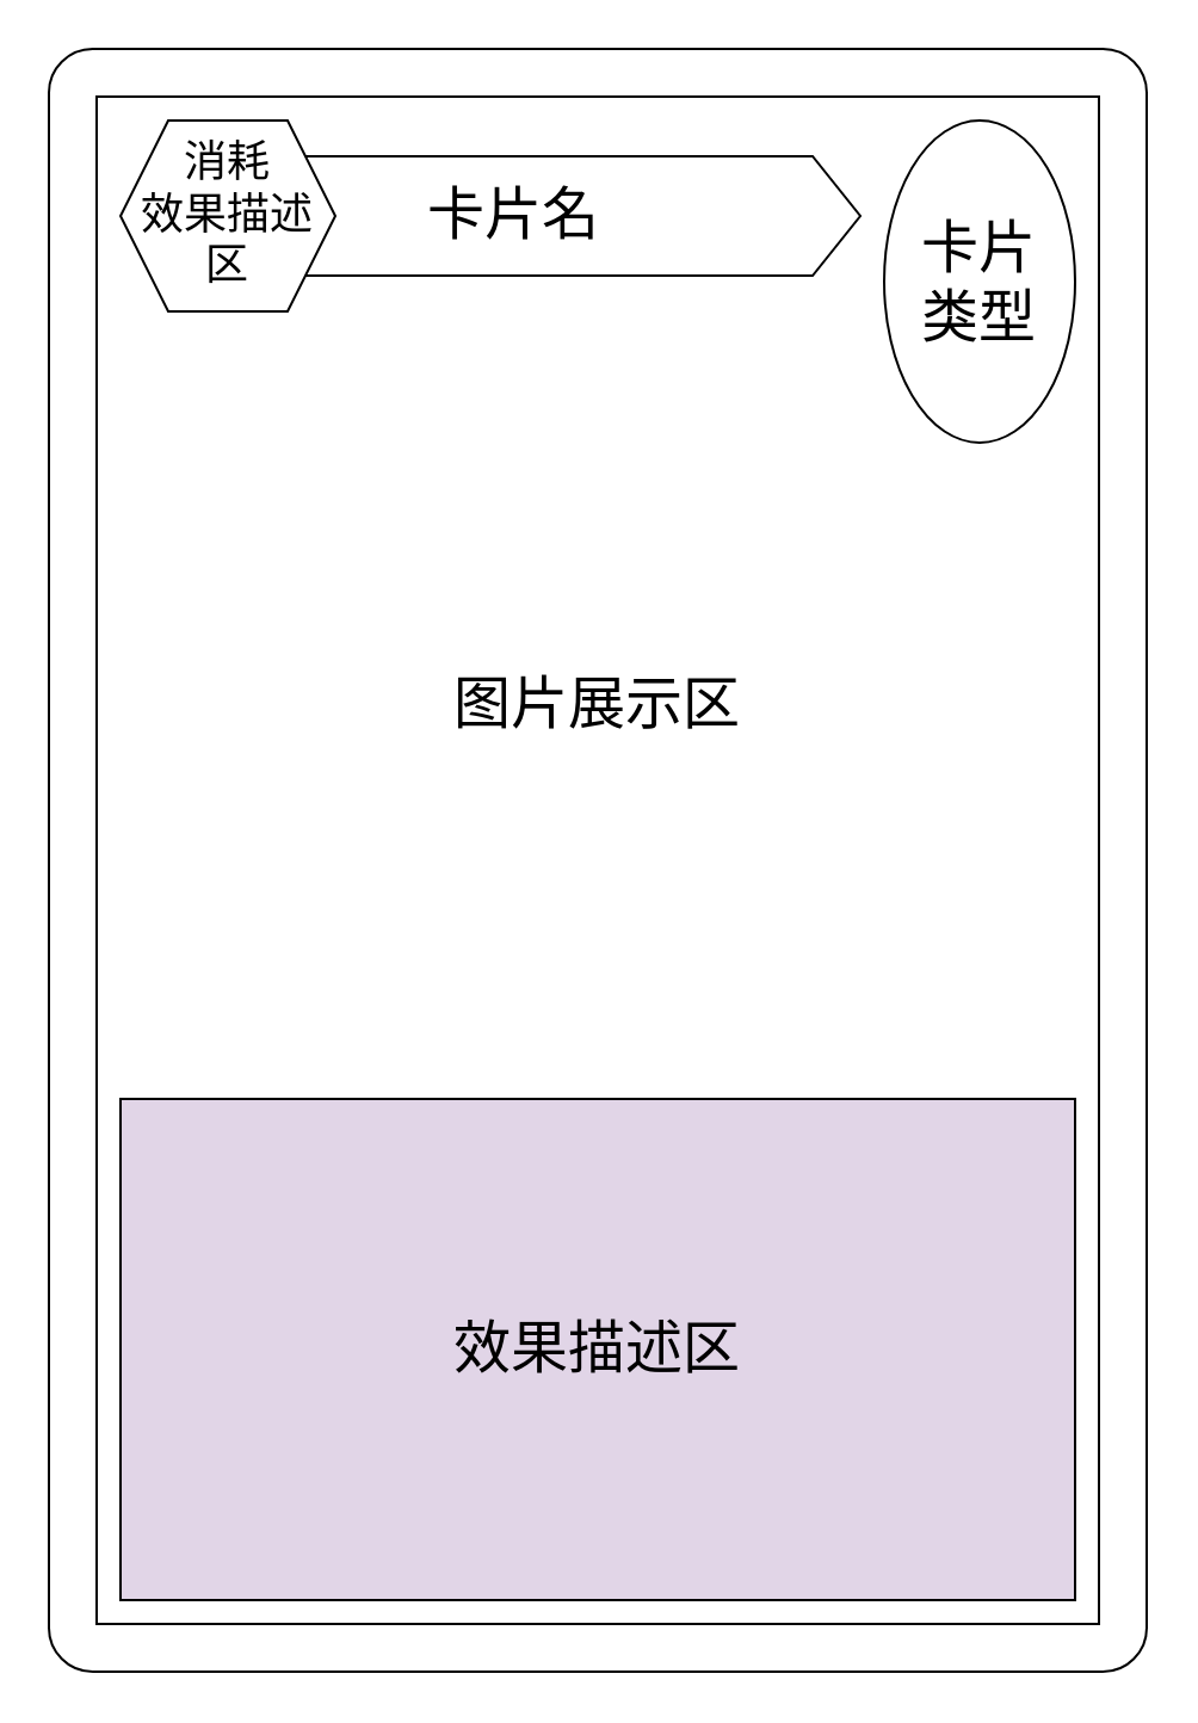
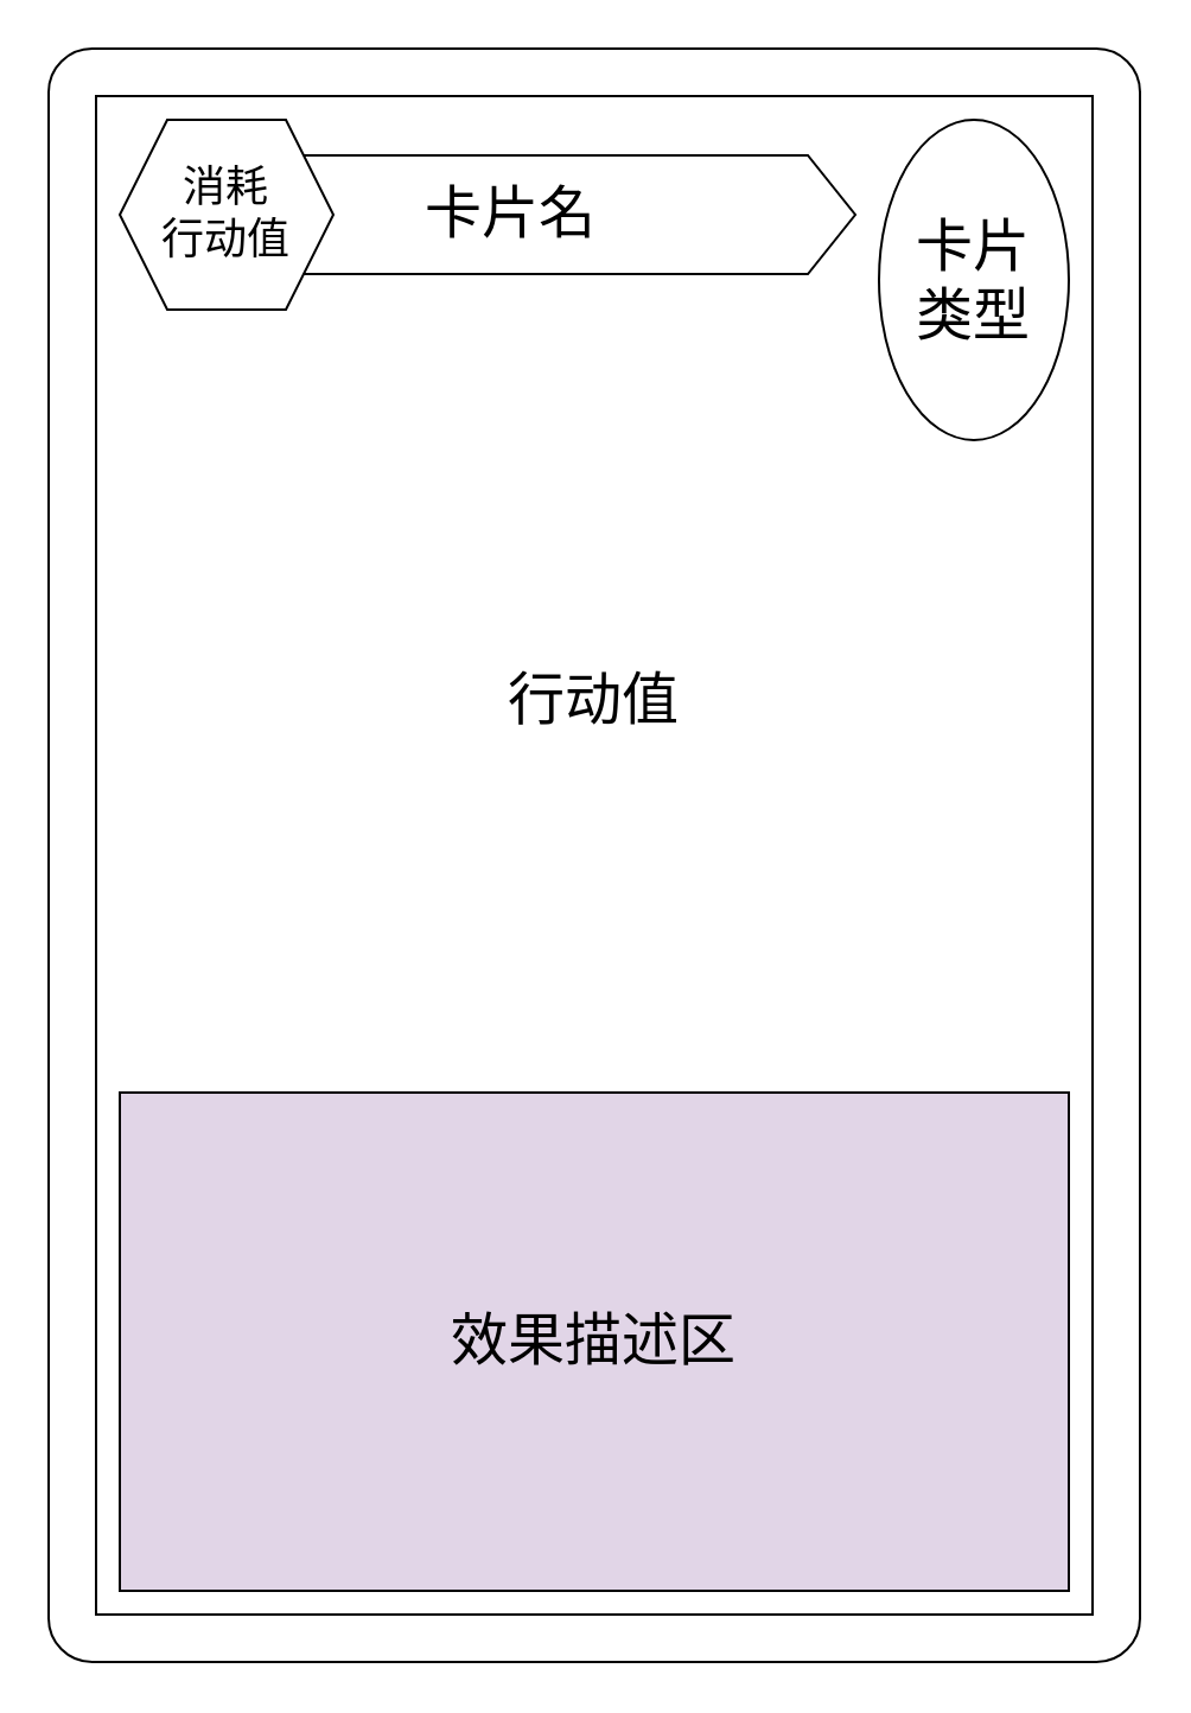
  <mxCell id="0" />
  <mxCell id="1" parent="0" />
  <mxCell id="2" value="" style="rounded=1;whiteSpace=wrap;html=1;arcSize=4;" vertex="1" parent="1"><mxGeometry x="20" y="20" width="460" height="680" as="geometry" /></mxCell>
  <mxCell id="3" value="" style="rounded=0;whiteSpace=wrap;html=1;" vertex="1" parent="1"><mxGeometry x="40" y="40" width="420" height="640" as="geometry" /></mxCell>
  <mxCell id="4" value="&lt;font style=&quot;font-size: 24px;&quot;&gt;卡片&lt;br&gt;类型&lt;/font&gt;" style="ellipse;whiteSpace=wrap;html=1;aspect=fixed;" vertex="1" parent="1"><mxGeometry x="370" y="50" width="80" height="135" as="geometry" /></mxCell>
  <mxCell id="5" value="&lt;span style=&quot;font-size: 24px;&quot;&gt;卡片名&lt;/span&gt;" style="shape=hexagon;perimeter=hexagonPerimeter2;whiteSpace=wrap;html=1;fixedSize=1;" vertex="1" parent="1"><mxGeometry x="70" y="65" width="290" height="50" as="geometry" /></mxCell>
- <mxCell id="6" value="&lt;font style=&quot;font-size: 18px;&quot;&gt;消耗&lt;br&gt;效果描述区&lt;/font&gt;" style="shape=hexagon;perimeter=hexagonPerimeter2;whiteSpace=wrap;html=1;fixedSize=1;" vertex="1" parent="1"><mxGeometry x="50" y="50" width="90" height="80" as="geometry" /></mxCell>
+ <mxCell id="6" value="&lt;font style=&quot;font-size: 18px;&quot;&gt;消耗&lt;br&gt;行动值&lt;/font&gt;" style="shape=hexagon;perimeter=hexagonPerimeter2;whiteSpace=wrap;html=1;fixedSize=1;" vertex="1" parent="1"><mxGeometry x="50" y="50" width="90" height="80" as="geometry" /></mxCell>
  <mxCell id="7" value="&lt;font style=&quot;font-size: 24px;&quot;&gt;效果描述区&lt;/font&gt;" style="rounded=0;whiteSpace=wrap;html=1;fillColor=#e1d5e7;" vertex="1" parent="1"><mxGeometry x="50" y="460" width="400" height="210" as="geometry" /></mxCell>
- <mxCell id="8" value="&lt;font style=&quot;font-size: 24px;&quot;&gt;图片展示区&lt;/font&gt;" style="text;html=1;align=center;verticalAlign=middle;whiteSpace=wrap;rounded=0;" vertex="1" parent="1"><mxGeometry x="180" y="280" width="140" height="30" as="geometry" /></mxCell>
+ <mxCell id="8" value="&lt;font style=&quot;font-size: 24px;&quot;&gt;行动值&lt;/font&gt;" style="text;html=1;align=center;verticalAlign=middle;whiteSpace=wrap;rounded=0;" vertex="1" parent="1"><mxGeometry x="180" y="280" width="140" height="30" as="geometry" /></mxCell>
  <mxCell id="9" style="edgeStyle=orthogonalEdgeStyle;rounded=0;orthogonalLoop=1;jettySize=auto;html=1;exitX=0.5;exitY=1;exitDx=0;exitDy=0;" edge="1" parent="1" source="8" target="8"><mxGeometry relative="1" as="geometry" /></mxCell>
